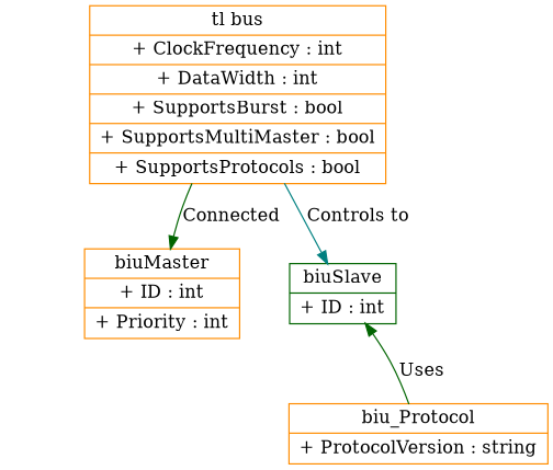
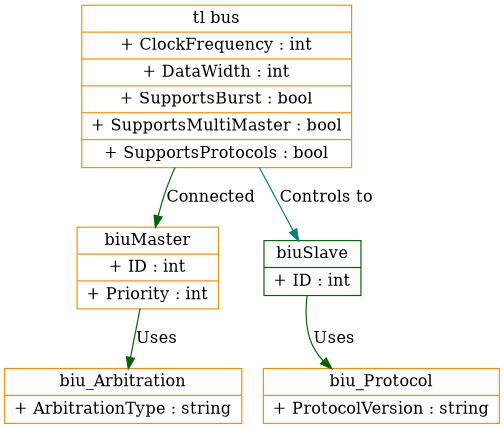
  digraph {
    node [color=darkorange shape=record]
    edge [color=darkgreen]
    n1 [label="{tl bus|+ ClockFrequency : int|+ DataWidth : int|+ SupportsBurst : bool|+ SupportsMultiMaster : bool|+ SupportsProtocols : bool}"]
    n2 [label="{biuMaster|+ ID : int|+ Priority : int}"]
    n3 [color=darkgreen label="{biuSlave|+ ID : int}"]
+   n4 [label="{biu_Arbitration|+ ArbitrationType : string}"]
    n5 [label="{biu_Protocol|+ ProtocolVersion : string}"]
    n1 -> n2 [label=Connected]
    n1 -> n3 [color=teal label="Controls to"]
-   n5 -> n3 [label=Uses]
+   n2 -> n4 [label=Uses]
+   n3 -> n5 [label=Uses]
  }
